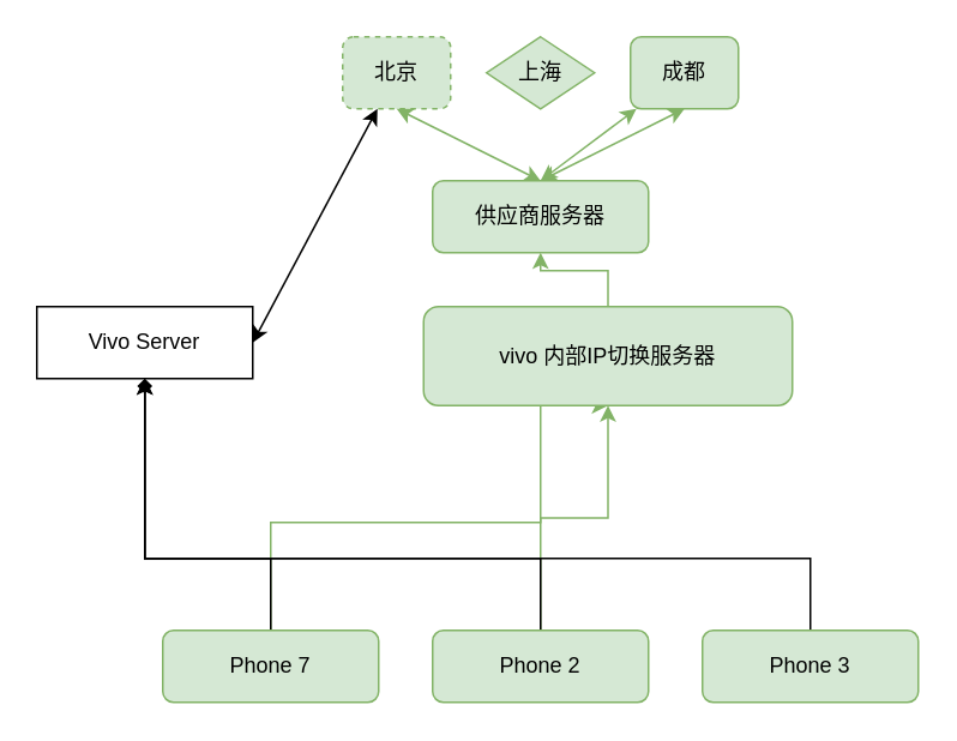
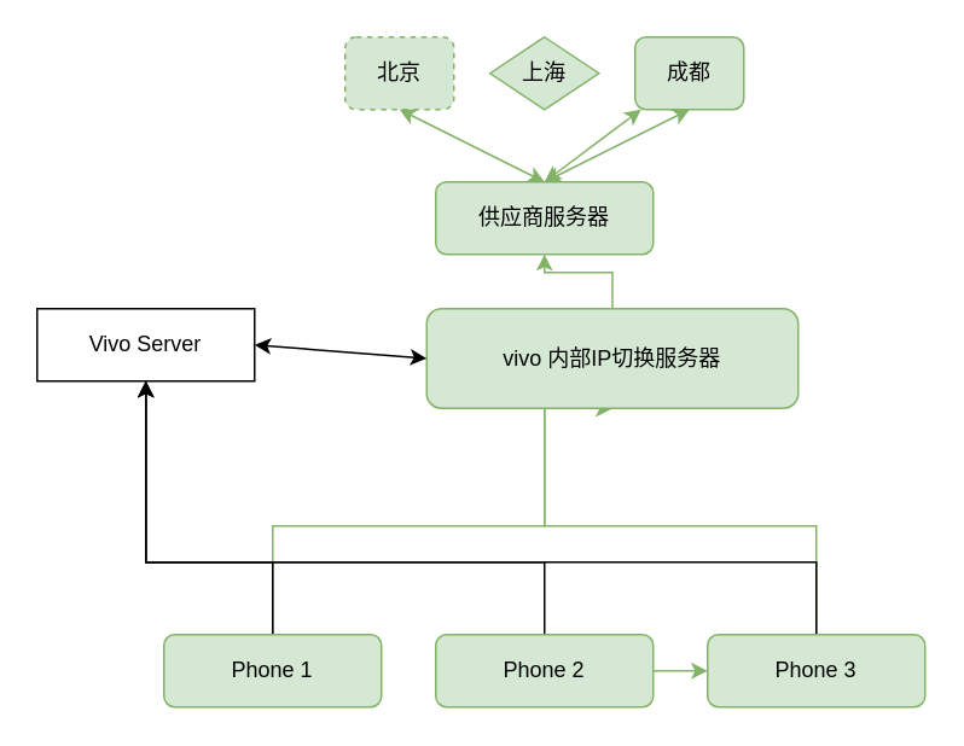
  <mxCell id="0" />
  <mxCell id="1" parent="0" />
  <mxCell id="2" style="edgeStyle=orthogonalEdgeStyle;rounded=0;orthogonalLoop=1;jettySize=auto;html=1;entryX=0.5;entryY=1;entryDx=0;entryDy=0;fillColor=#d5e8d4;strokeColor=#82b366;" edge="1" parent="1" source="4" target="13"><mxGeometry relative="1" as="geometry"><Array as="points"><mxPoint x="150" y="290" /><mxPoint x="300" y="290" /></Array></mxGeometry></mxCell>
  <mxCell id="3" style="edgeStyle=orthogonalEdgeStyle;rounded=0;orthogonalLoop=1;jettySize=auto;html=1;exitX=0.5;exitY=0;exitDx=0;exitDy=0;entryX=0.5;entryY=1;entryDx=0;entryDy=0;" edge="1" parent="1" source="4" target="11"><mxGeometry relative="1" as="geometry"><Array as="points"><mxPoint x="150" y="310" /><mxPoint x="80" y="310" /></Array></mxGeometry></mxCell>
- <mxCell id="4" value="Phone 7" style="rounded=1;whiteSpace=wrap;html=1;fontSize=12;glass=0;strokeWidth=1;shadow=0;fillColor=#d5e8d4;strokeColor=#82b366;" parent="1" vertex="1"><mxGeometry x="90" y="350" width="120" height="40" as="geometry" /></mxCell>
- <mxCell id="5" style="edgeStyle=orthogonalEdgeStyle;rounded=0;orthogonalLoop=1;jettySize=auto;html=1;entryX=0.5;entryY=1;entryDx=0;entryDy=0;fillColor=#d5e8d4;strokeColor=#82b366;" edge="1" parent="1" source="7" target="13"><mxGeometry relative="1" as="geometry" /></mxCell>
- <mxCell id="6" style="edgeStyle=orthogonalEdgeStyle;rounded=0;orthogonalLoop=1;jettySize=auto;html=1;entryX=0.5;entryY=1;entryDx=0;entryDy=0;endArrow=diamond;" edge="1" parent="1" source="7" target="11"><mxGeometry relative="1" as="geometry"><Array as="points"><mxPoint x="300" y="310" /><mxPoint x="80" y="310" /></Array></mxGeometry></mxCell>
+ <mxCell id="4" value="Phone 1" style="rounded=1;whiteSpace=wrap;html=1;fontSize=12;glass=0;strokeWidth=1;shadow=0;fillColor=#d5e8d4;strokeColor=#82b366;" parent="1" vertex="1"><mxGeometry x="90" y="350" width="120" height="40" as="geometry" /></mxCell>
+ <mxCell id="5" style="edgeStyle=orthogonalEdgeStyle;rounded=0;orthogonalLoop=1;jettySize=auto;html=1;fillColor=#d5e8d4;strokeColor=#82b366;" edge="1" parent="1" source="7" target="10"><mxGeometry relative="1" as="geometry" /></mxCell>
+ <mxCell id="6" style="edgeStyle=orthogonalEdgeStyle;rounded=0;orthogonalLoop=1;jettySize=auto;html=1;entryX=0.5;entryY=1;entryDx=0;entryDy=0;" edge="1" parent="1" source="7" target="11"><mxGeometry relative="1" as="geometry"><Array as="points"><mxPoint x="300" y="310" /><mxPoint x="80" y="310" /></Array></mxGeometry></mxCell>
  <mxCell id="7" value="Phone 2" style="rounded=1;whiteSpace=wrap;html=1;fontSize=12;glass=0;strokeWidth=1;shadow=0;fillColor=#d5e8d4;strokeColor=#82b366;" vertex="1" parent="1"><mxGeometry x="240" y="350" width="120" height="40" as="geometry" /></mxCell>
+ <mxCell id="8" style="edgeStyle=orthogonalEdgeStyle;rounded=0;orthogonalLoop=1;jettySize=auto;html=1;entryX=0.5;entryY=1;entryDx=0;entryDy=0;fillColor=#d5e8d4;strokeColor=#82b366;" edge="1" parent="1" source="10" target="13"><mxGeometry relative="1" as="geometry"><Array as="points"><mxPoint x="450" y="290" /><mxPoint x="300" y="290" /></Array></mxGeometry></mxCell>
  <mxCell id="9" style="edgeStyle=orthogonalEdgeStyle;rounded=0;orthogonalLoop=1;jettySize=auto;html=1;entryX=0.5;entryY=1;entryDx=0;entryDy=0;" edge="1" parent="1" source="10" target="11"><mxGeometry relative="1" as="geometry"><Array as="points"><mxPoint x="450" y="310" /><mxPoint x="80" y="310" /></Array></mxGeometry></mxCell>
  <mxCell id="10" value="Phone 3" style="rounded=1;whiteSpace=wrap;html=1;fontSize=12;glass=0;strokeWidth=1;shadow=0;fillColor=#d5e8d4;strokeColor=#82b366;" vertex="1" parent="1"><mxGeometry x="390" y="350" width="120" height="40" as="geometry" /></mxCell>
  <mxCell id="11" value="Vivo Server" style="whiteSpace=wrap;html=1;fontSize=12;glass=0;strokeWidth=1;shadow=0;rounded=0;" vertex="1" parent="1"><mxGeometry x="20" y="170" width="120" height="40" as="geometry" /></mxCell>
  <mxCell id="12" style="edgeStyle=orthogonalEdgeStyle;rounded=0;orthogonalLoop=1;jettySize=auto;html=1;entryX=0.5;entryY=1;entryDx=0;entryDy=0;fillColor=#d5e8d4;strokeColor=#82b366;" edge="1" parent="1" source="13" target="14"><mxGeometry relative="1" as="geometry" /></mxCell>
  <mxCell id="13" value="vivo 内部IP切换服务器" style="rounded=1;whiteSpace=wrap;html=1;fontSize=12;glass=0;strokeWidth=1;shadow=0;fillColor=#d5e8d4;strokeColor=#82b366;" vertex="1" parent="1"><mxGeometry x="235" y="170" width="205" height="55" as="geometry" /></mxCell>
  <mxCell id="14" value="供应商服务器" style="rounded=1;whiteSpace=wrap;html=1;fontSize=12;glass=0;strokeWidth=1;shadow=0;fillColor=#d5e8d4;strokeColor=#82b366;" vertex="1" parent="1"><mxGeometry x="240" y="100" width="120" height="40" as="geometry" /></mxCell>
- <mxCell id="15" value="" style="endArrow=classic;startArrow=classic;html=1;rounded=0;exitX=1;exitY=0.5;exitDx=0;exitDy=0;" edge="1" parent="1" source="11" target="16"><mxGeometry width="50" height="50" relative="1" as="geometry"><mxPoint x="70" y="260" as="sourcePoint" /><mxPoint x="120" y="210" as="targetPoint" /></mxGeometry></mxCell>
+ <mxCell id="15" value="" style="endArrow=classic;startArrow=classic;html=1;rounded=0;entryX=0;entryY=0.5;entryDx=0;entryDy=0;exitX=1;exitY=0.5;exitDx=0;exitDy=0;" edge="1" parent="1" source="11" target="13"><mxGeometry width="50" height="50" relative="1" as="geometry"><mxPoint x="70" y="260" as="sourcePoint" /><mxPoint x="120" y="210" as="targetPoint" /></mxGeometry></mxCell>
  <mxCell id="16" value="北京" style="rounded=1;whiteSpace=wrap;html=1;fontSize=12;glass=0;strokeWidth=1;shadow=0;fillColor=#d5e8d4;strokeColor=#82b366;dashed=1;" vertex="1" parent="1"><mxGeometry x="190" y="20" width="60" height="40" as="geometry" /></mxCell>
  <mxCell id="17" value="上海" style="rhombus;whiteSpace=wrap;html=1;fontSize=12;glass=0;strokeWidth=1;shadow=0;fillColor=#d5e8d4;strokeColor=#82b366;" vertex="1" parent="1"><mxGeometry x="270" y="20" width="60" height="40" as="geometry" /></mxCell>
  <mxCell id="18" value="成都" style="rounded=1;whiteSpace=wrap;html=1;fontSize=12;glass=0;strokeWidth=1;shadow=0;fillColor=#d5e8d4;strokeColor=#82b366;" vertex="1" parent="1"><mxGeometry x="350" y="20" width="60" height="40" as="geometry" /></mxCell>
  <mxCell id="19" value="" style="endArrow=classic;startArrow=classic;html=1;rounded=0;exitX=0.5;exitY=0;exitDx=0;exitDy=0;fillColor=#d5e8d4;strokeColor=#82b366;" edge="1" parent="1" source="14"><mxGeometry width="50" height="50" relative="1" as="geometry"><mxPoint x="330" y="110" as="sourcePoint" /><mxPoint x="380" y="60" as="targetPoint" /></mxGeometry></mxCell>
  <mxCell id="20" value="" style="endArrow=classic;startArrow=classic;html=1;rounded=0;exitX=0.5;exitY=0;exitDx=0;exitDy=0;fillColor=#d5e8d4;strokeColor=#82b366;" edge="1" parent="1" source="14" target="18"><mxGeometry width="50" height="50" relative="1" as="geometry"><mxPoint x="310" y="110" as="sourcePoint" /><mxPoint x="390" y="70" as="targetPoint" /></mxGeometry></mxCell>
  <mxCell id="21" value="" style="endArrow=classic;startArrow=classic;html=1;rounded=0;entryX=0.5;entryY=1;entryDx=0;entryDy=0;fillColor=#d5e8d4;strokeColor=#82b366;" edge="1" parent="1" target="16"><mxGeometry width="50" height="50" relative="1" as="geometry"><mxPoint x="300" y="100" as="sourcePoint" /><mxPoint x="400" y="80" as="targetPoint" /></mxGeometry></mxCell>
